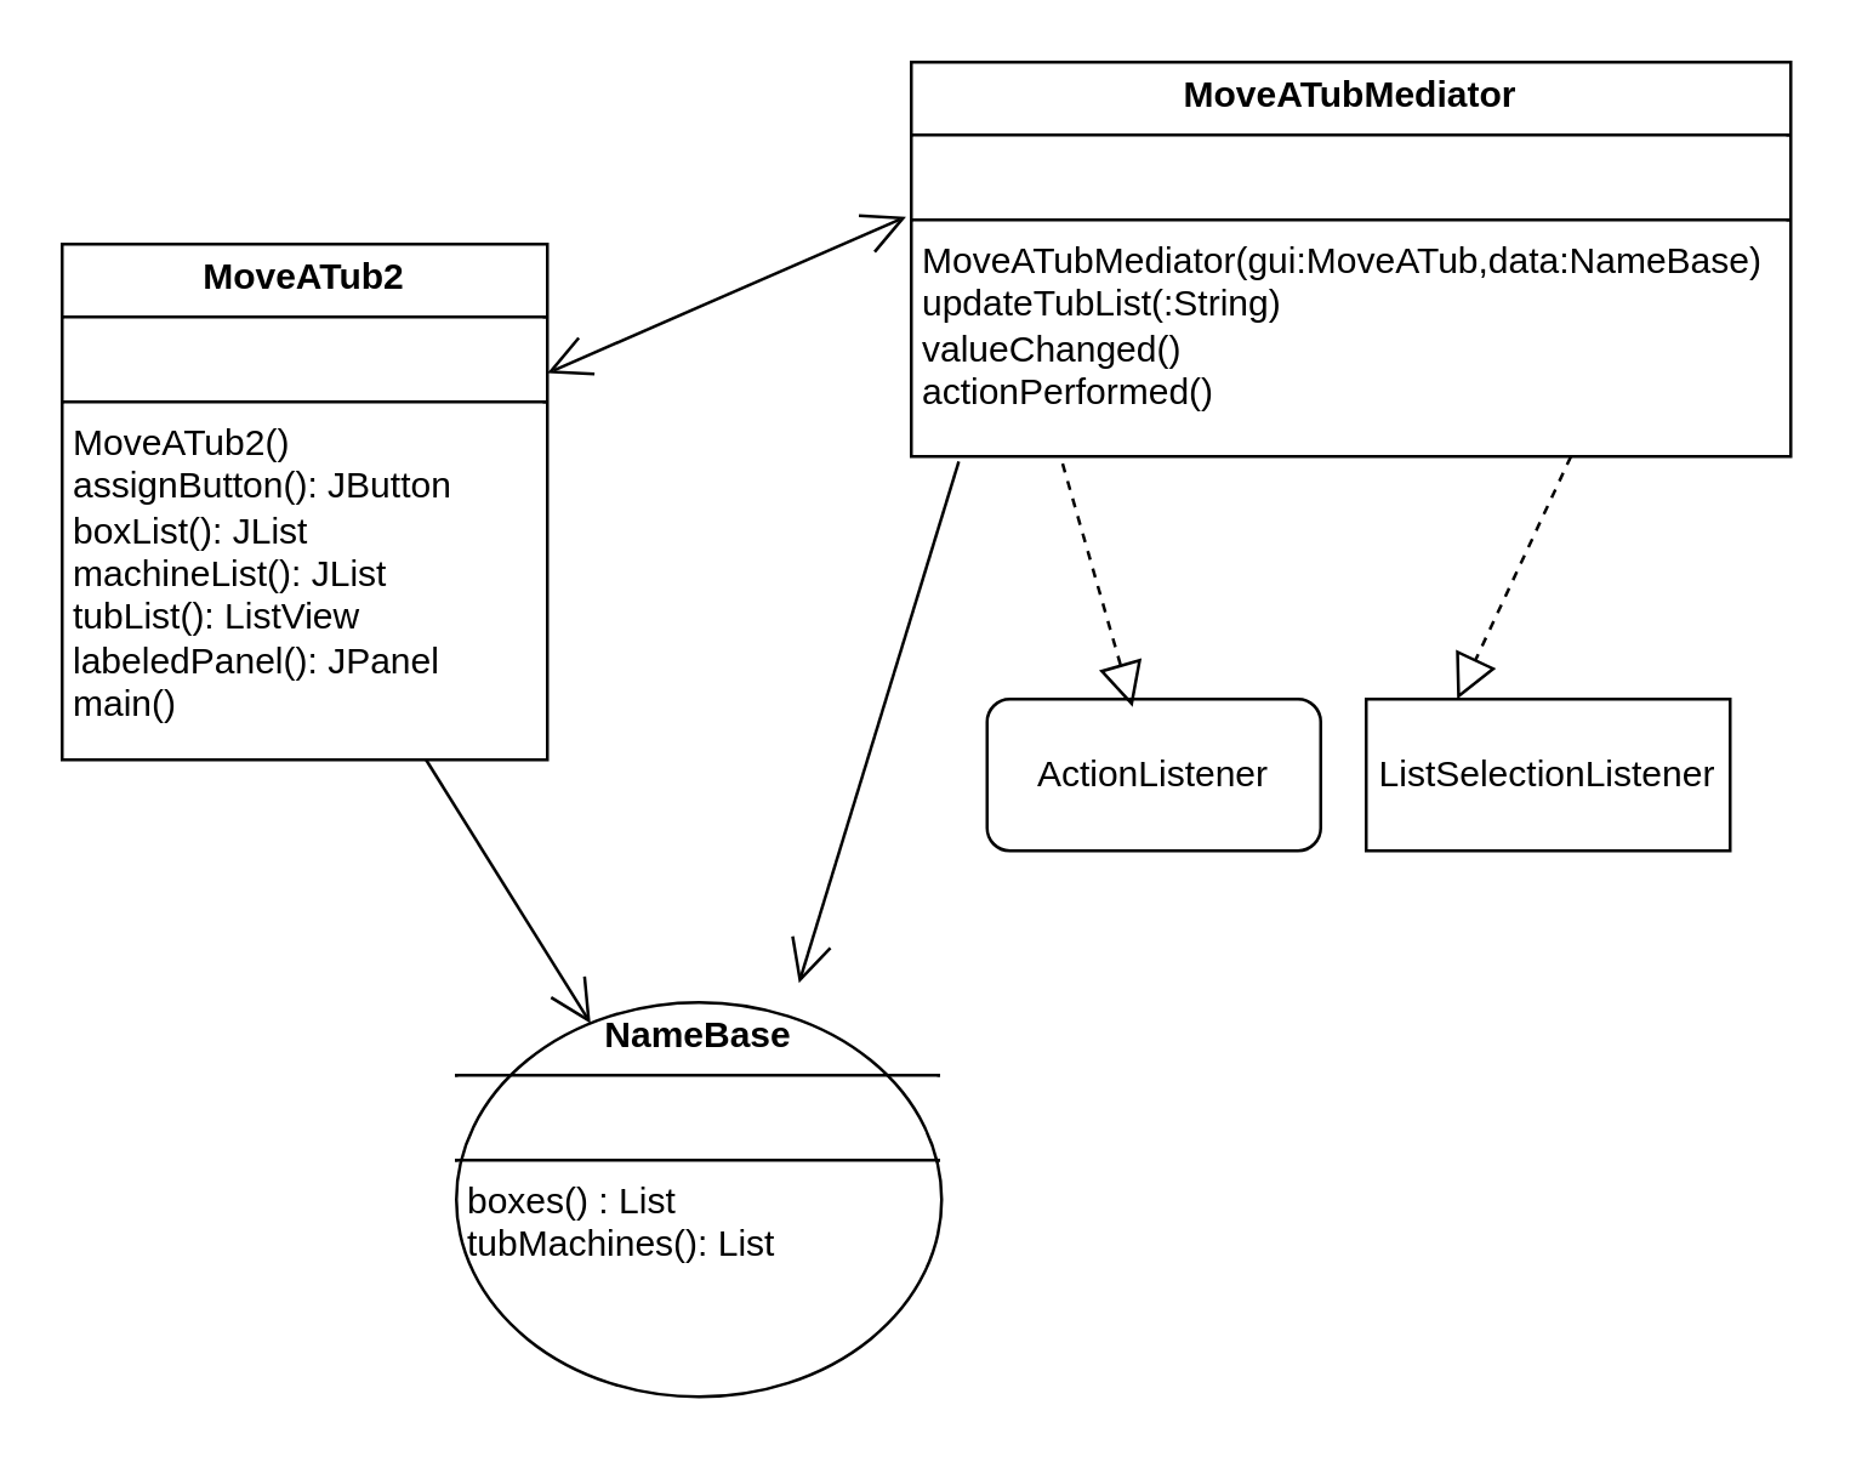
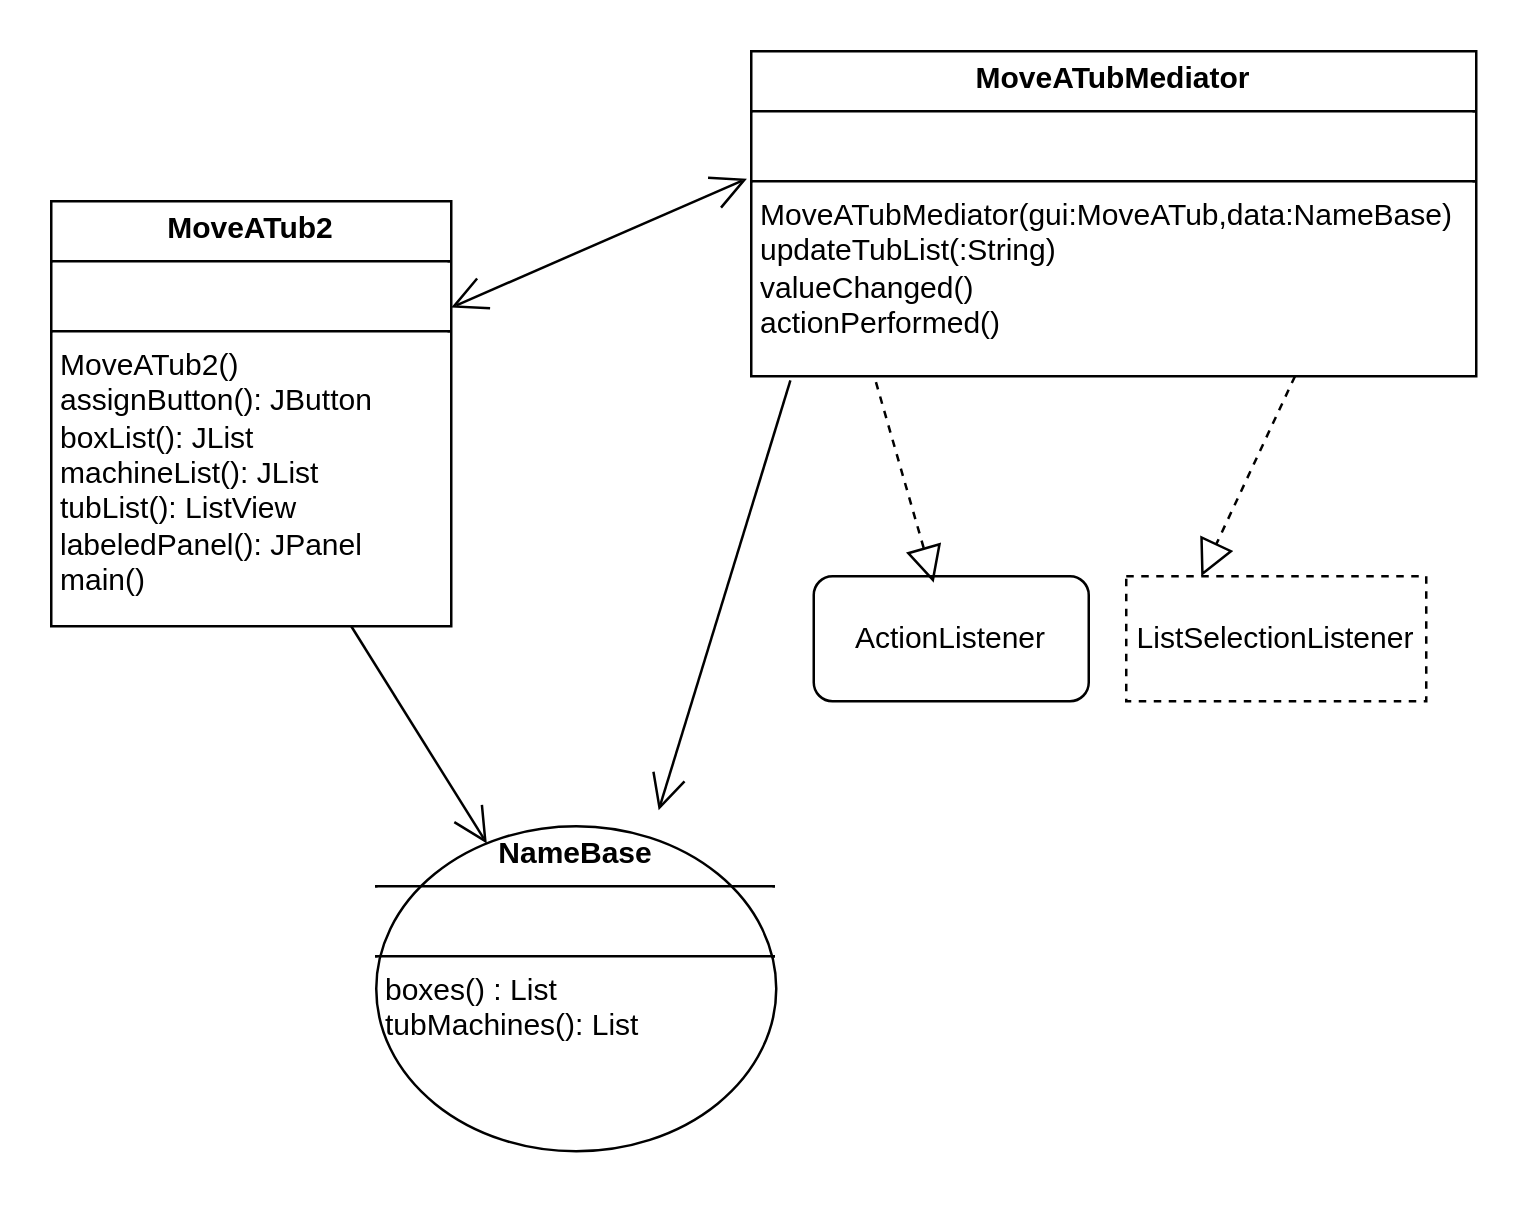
  <mxCell id="0" />
  <mxCell id="1" parent="0" />
  <mxCell id="2" value="&lt;p style=&quot;margin:0px;margin-top:4px;text-align:center;&quot;&gt;&lt;b&gt;MoveATub2&lt;/b&gt;&lt;/p&gt;&lt;hr size=&quot;1&quot; style=&quot;border-style:solid;&quot;&gt;&lt;p style=&quot;margin:0px;margin-left:4px;&quot;&gt;&lt;br&gt;&lt;/p&gt;&lt;hr size=&quot;1&quot; style=&quot;border-style:solid;&quot;&gt;&lt;p style=&quot;margin:0px;margin-left:4px;&quot;&gt;MoveATub2()&lt;/p&gt;&lt;p style=&quot;margin:0px;margin-left:4px;&quot;&gt;assignButton(): JButton&lt;/p&gt;&lt;p style=&quot;margin:0px;margin-left:4px;&quot;&gt;boxList(): JList&lt;/p&gt;&lt;p style=&quot;margin:0px;margin-left:4px;&quot;&gt;machineList(): JList&lt;/p&gt;&lt;p style=&quot;margin:0px;margin-left:4px;&quot;&gt;tubList(): ListView&lt;/p&gt;&lt;p style=&quot;margin:0px;margin-left:4px;&quot;&gt;labeledPanel(): JPanel&lt;/p&gt;&lt;p style=&quot;margin:0px;margin-left:4px;&quot;&gt;main()&lt;/p&gt;&lt;p style=&quot;margin:0px;margin-left:4px;&quot;&gt;&lt;br&gt;&lt;/p&gt;&lt;p style=&quot;margin:0px;margin-left:4px;&quot;&gt;&lt;br&gt;&lt;/p&gt;" style="verticalAlign=top;align=left;overflow=fill;html=1;whiteSpace=wrap;" vertex="1" parent="1"><mxGeometry x="20" y="80" width="160" height="170" as="geometry" /></mxCell>
  <mxCell id="3" value="&lt;p style=&quot;margin:0px;margin-top:4px;text-align:center;&quot;&gt;&lt;b&gt;MoveATubMediator&lt;/b&gt;&lt;/p&gt;&lt;hr size=&quot;1&quot; style=&quot;border-style:solid;&quot;&gt;&lt;p style=&quot;margin:0px;margin-left:4px;&quot;&gt;&lt;br&gt;&lt;/p&gt;&lt;hr size=&quot;1&quot; style=&quot;border-style:solid;&quot;&gt;&lt;p style=&quot;margin:0px;margin-left:4px;&quot;&gt;&lt;span style=&quot;font-size: 12px;&quot;&gt;MoveATubMediator(gui:MoveATub,data:NameBase)&lt;/span&gt;&lt;/p&gt;&lt;p style=&quot;margin:0px;margin-left:4px;&quot;&gt;updateTubList(:String)&lt;/p&gt;&lt;p style=&quot;margin:0px;margin-left:4px;&quot;&gt;valueChanged()&lt;/p&gt;&lt;p style=&quot;margin:0px;margin-left:4px;&quot;&gt;actionPerformed()&lt;/p&gt;" style="verticalAlign=top;align=left;overflow=fill;html=1;whiteSpace=wrap;" vertex="1" parent="1"><mxGeometry x="300" y="20" width="290" height="130" as="geometry" /></mxCell>
  <mxCell id="4" value="&lt;p style=&quot;margin:0px;margin-top:4px;text-align:center;&quot;&gt;&lt;b&gt;NameBase&lt;/b&gt;&lt;/p&gt;&lt;hr size=&quot;1&quot; style=&quot;border-style:solid;&quot;&gt;&lt;p style=&quot;margin:0px;margin-left:4px;&quot;&gt;&lt;br&gt;&lt;/p&gt;&lt;hr size=&quot;1&quot; style=&quot;border-style:solid;&quot;&gt;&lt;p style=&quot;margin:0px;margin-left:4px;&quot;&gt;boxes() : List&lt;/p&gt;&lt;p style=&quot;margin:0px;margin-left:4px;&quot;&gt;tubMachines(): List&lt;/p&gt;" style="ellipse;verticalAlign=top;align=left;overflow=fill;html=1;whiteSpace=wrap;" vertex="1" parent="1"><mxGeometry x="150" y="330" width="160" height="130" as="geometry" /></mxCell>
  <mxCell id="5" value="" style="endArrow=open;endFill=0;endSize=12;html=1;entryX=-0.006;entryY=0.392;entryDx=0;entryDy=0;entryPerimeter=0;exitX=1;exitY=0.25;exitDx=0;exitDy=0;startArrow=open;startFill=0;startSize=12;" edge="1" parent="1" source="2" target="3"><mxGeometry width="160" relative="1" as="geometry"><mxPoint x="240" y="150" as="sourcePoint" /><mxPoint x="390" y="140" as="targetPoint" /></mxGeometry></mxCell>
  <mxCell id="6" value="ActionListener" style="html=1;whiteSpace=wrap;rounded=1;" vertex="1" parent="1"><mxGeometry x="325" y="230" width="110" height="50" as="geometry" /></mxCell>
- <mxCell id="7" value="ListSelectionListener" style="html=1;whiteSpace=wrap;" vertex="1" parent="1"><mxGeometry x="450" y="230" width="120" height="50" as="geometry" /></mxCell>
+ <mxCell id="7" value="ListSelectionListener" style="html=1;whiteSpace=wrap;dashed=1;" vertex="1" parent="1"><mxGeometry x="450" y="230" width="120" height="50" as="geometry" /></mxCell>
  <mxCell id="8" value="" style="endArrow=block;dashed=1;endFill=0;endSize=12;html=1;exitX=0.172;exitY=1.018;exitDx=0;exitDy=0;exitPerimeter=0;entryX=0.436;entryY=0.051;entryDx=0;entryDy=0;entryPerimeter=0;" edge="1" parent="1" source="3" target="6"><mxGeometry width="160" relative="1" as="geometry"><mxPoint x="300" y="230" as="sourcePoint" /><mxPoint x="460" y="230" as="targetPoint" /></mxGeometry></mxCell>
  <mxCell id="9" value="" style="endArrow=block;dashed=1;endFill=0;endSize=12;html=1;exitX=0.75;exitY=1;exitDx=0;exitDy=0;entryX=0.25;entryY=0;entryDx=0;entryDy=0;" edge="1" parent="1" source="3" target="7"><mxGeometry width="160" relative="1" as="geometry"><mxPoint x="408" y="202" as="sourcePoint" /><mxPoint x="408" y="243" as="targetPoint" /></mxGeometry></mxCell>
  <mxCell id="10" value="" style="endArrow=open;endFill=1;endSize=12;html=1;exitX=0.75;exitY=1;exitDx=0;exitDy=0;entryX=0.25;entryY=0;entryDx=0;entryDy=0;" edge="1" parent="1" source="2" target="4"><mxGeometry width="160" relative="1" as="geometry"><mxPoint x="300" y="230" as="sourcePoint" /><mxPoint x="460" y="230" as="targetPoint" /></mxGeometry></mxCell>
  <mxCell id="11" value="" style="endArrow=open;endFill=1;endSize=12;html=1;exitX=0.054;exitY=1.013;exitDx=0;exitDy=0;exitPerimeter=0;entryX=0.706;entryY=-0.049;entryDx=0;entryDy=0;entryPerimeter=0;" edge="1" parent="1" source="3" target="4"><mxGeometry width="160" relative="1" as="geometry"><mxPoint x="300" y="230" as="sourcePoint" /><mxPoint x="460" y="230" as="targetPoint" /></mxGeometry></mxCell>
